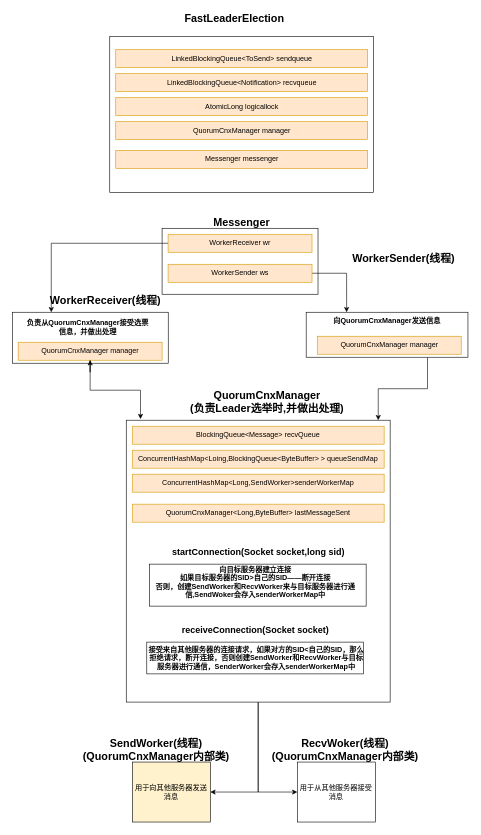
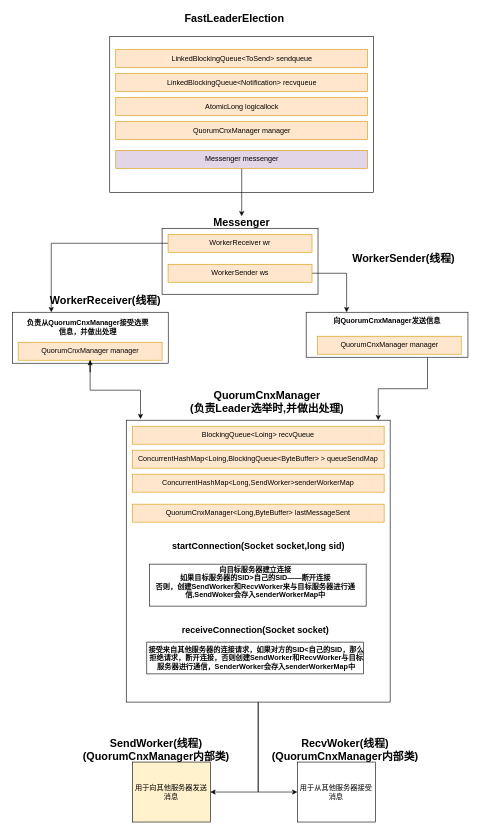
  <mxCell id="0" />
  <mxCell id="1" parent="0" />
  <mxCell id="2" style="edgeStyle=orthogonalEdgeStyle;rounded=0;orthogonalLoop=1;jettySize=auto;html=1;exitX=0.5;exitY=1;exitDx=0;exitDy=0;entryX=1;entryY=0.5;entryDx=0;entryDy=0;" parent="1" source="4" target="18" edge="1"><mxGeometry relative="1" as="geometry" /></mxCell>
  <mxCell id="3" style="edgeStyle=orthogonalEdgeStyle;rounded=0;orthogonalLoop=1;jettySize=auto;html=1;exitX=0.5;exitY=1;exitDx=0;exitDy=0;entryX=0;entryY=0.5;entryDx=0;entryDy=0;" parent="1" source="4" target="20" edge="1"><mxGeometry relative="1" as="geometry" /></mxCell>
  <mxCell id="4" value="" style="rounded=0;whiteSpace=wrap;html=1;" parent="1" vertex="1"><mxGeometry x="210" y="700" width="440" height="470" as="geometry" /></mxCell>
  <mxCell id="5" value="&lt;b&gt;&lt;font style=&quot;font-size: 18px&quot;&gt;QuorumCnxManager&lt;br&gt;(负责Leader选举时,并做出处理)&lt;br&gt;&lt;/font&gt;&lt;/b&gt;" style="text;html=1;strokeColor=none;fillColor=none;align=center;verticalAlign=middle;whiteSpace=wrap;rounded=0;" parent="1" vertex="1"><mxGeometry x="220" y="660" width="450" height="20" as="geometry" /></mxCell>
- <mxCell id="6" value="BlockingQueue&amp;lt;Message&amp;gt; recvQueue" style="rounded=0;whiteSpace=wrap;html=1;fillColor=#ffe6cc;strokeColor=#d79b00;" parent="1" vertex="1"><mxGeometry x="220" y="710" width="420" height="30" as="geometry" /></mxCell>
+ <mxCell id="6" value="BlockingQueue&amp;lt;Loing&amp;gt; recvQueue" style="rounded=0;whiteSpace=wrap;html=1;fillColor=#ffe6cc;strokeColor=#d79b00;" parent="1" vertex="1"><mxGeometry x="220" y="710" width="420" height="30" as="geometry" /></mxCell>
  <mxCell id="7" style="edgeStyle=orthogonalEdgeStyle;rounded=0;orthogonalLoop=1;jettySize=auto;html=1;exitX=0.5;exitY=1;exitDx=0;exitDy=0;" parent="1" source="6" target="6" edge="1"><mxGeometry relative="1" as="geometry" /></mxCell>
  <mxCell id="8" value="ConcurrentHashMap&amp;lt;Loing,BlockingQueue&amp;lt;ByteBuffer&amp;gt; &amp;gt; queueSendMap" style="rounded=0;whiteSpace=wrap;html=1;fillColor=#ffe6cc;strokeColor=#d79b00;" parent="1" vertex="1"><mxGeometry x="220" y="750" width="420" height="30" as="geometry" /></mxCell>
  <mxCell id="9" value="ConcurrentHashMap&amp;lt;Long,SendWorker&amp;gt;senderWorkerMap" style="rounded=0;whiteSpace=wrap;html=1;fillColor=#ffe6cc;strokeColor=#d79b00;" parent="1" vertex="1"><mxGeometry x="220" y="790" width="420" height="30" as="geometry" /></mxCell>
  <mxCell id="10" value="QuorumCnxManager&amp;lt;Long,ByteBuffer&amp;gt; lastMessageSent" style="rounded=0;whiteSpace=wrap;html=1;fillColor=#ffe6cc;strokeColor=#d79b00;" parent="1" vertex="1"><mxGeometry x="220" y="840" width="420" height="30" as="geometry" /></mxCell>
  <mxCell id="11" value="" style="rounded=0;whiteSpace=wrap;html=1;" parent="1" vertex="1"><mxGeometry x="182.5" y="60" width="440" height="260" as="geometry" /></mxCell>
  <mxCell id="12" value="&lt;b&gt;&lt;font style=&quot;font-size: 18px&quot;&gt;FastLeaderElection&lt;/font&gt;&lt;/b&gt;" style="text;html=1;strokeColor=none;fillColor=none;align=center;verticalAlign=middle;whiteSpace=wrap;rounded=0;" parent="1" vertex="1"><mxGeometry x="282.5" y="20" width="215" height="20" as="geometry" /></mxCell>
  <mxCell id="13" value="LinkedBlockingQueue&amp;lt;ToSend&amp;gt; sendqueue" style="rounded=0;whiteSpace=wrap;html=1;fillColor=#ffe6cc;strokeColor=#d79b00;" parent="1" vertex="1"><mxGeometry x="192.5" y="82" width="420" height="30" as="geometry" /></mxCell>
  <mxCell id="14" style="edgeStyle=orthogonalEdgeStyle;rounded=0;orthogonalLoop=1;jettySize=auto;html=1;exitX=0.5;exitY=1;exitDx=0;exitDy=0;" parent="1" source="13" target="13" edge="1"><mxGeometry relative="1" as="geometry" /></mxCell>
  <mxCell id="15" value="LinkedBlockingQueue&amp;lt;Notification&amp;gt; recvqueue" style="rounded=0;whiteSpace=wrap;html=1;fillColor=#ffe6cc;strokeColor=#d79b00;" parent="1" vertex="1"><mxGeometry x="192.5" y="122" width="420" height="30" as="geometry" /></mxCell>
  <mxCell id="16" value="AtomicLong logicallock" style="rounded=0;whiteSpace=wrap;html=1;fillColor=#ffe6cc;strokeColor=#d79b00;" parent="1" vertex="1"><mxGeometry x="192.5" y="162" width="420" height="30" as="geometry" /></mxCell>
  <mxCell id="17" value="QuorumCnxManager manager" style="rounded=0;whiteSpace=wrap;html=1;fillColor=#ffe6cc;strokeColor=#d79b00;" parent="1" vertex="1"><mxGeometry x="192.5" y="202" width="420" height="30" as="geometry" /></mxCell>
  <mxCell id="18" value="用于向其他服务器发送消息" style="rounded=0;whiteSpace=wrap;html=1;fillColor=#fff2cc;" parent="1" vertex="1"><mxGeometry x="220.25" y="1270" width="130" height="100" as="geometry" /></mxCell>
  <mxCell id="19" value="&lt;b&gt;&lt;font style=&quot;font-size: 18px&quot;&gt;SendWorker(线程)&lt;br&gt;(QuorumCnxManager内部类)&lt;br&gt;&lt;/font&gt;&lt;/b&gt;" style="text;html=1;strokeColor=none;fillColor=none;align=center;verticalAlign=middle;whiteSpace=wrap;rounded=0;" parent="1" vertex="1"><mxGeometry x="110.25" y="1240" width="300" height="20" as="geometry" /></mxCell>
  <mxCell id="20" value="用于从其他服务器接受消息" style="rounded=0;whiteSpace=wrap;html=1;" parent="1" vertex="1"><mxGeometry x="495.25" y="1270" width="130" height="100" as="geometry" /></mxCell>
  <mxCell id="21" value="&lt;b&gt;&lt;font style=&quot;font-size: 18px&quot;&gt;RecvWoker(线程)&lt;br&gt;(QuorumCnxManager内部类)&lt;br&gt;&lt;/font&gt;&lt;/b&gt;" style="text;html=1;strokeColor=none;fillColor=none;align=center;verticalAlign=middle;whiteSpace=wrap;rounded=0;" parent="1" vertex="1"><mxGeometry x="425.25" y="1240" width="300" height="20" as="geometry" /></mxCell>
- <mxCell id="23" value="Messenger messenger" style="rounded=0;whiteSpace=wrap;html=1;fillColor=#ffe6cc;strokeColor=#d79b00;" parent="1" vertex="1"><mxGeometry x="192.5" y="250" width="420" height="30" as="geometry" /></mxCell>
+ <mxCell id="22" style="edgeStyle=orthogonalEdgeStyle;rounded=0;orthogonalLoop=1;jettySize=auto;html=1;exitX=0.5;exitY=1;exitDx=0;exitDy=0;" parent="1" source="23" target="25" edge="1"><mxGeometry relative="1" as="geometry" /></mxCell>
+ <mxCell id="23" value="Messenger messenger" style="rounded=0;whiteSpace=wrap;html=1;fillColor=#e1d5e7;strokeColor=#d79b00;" parent="1" vertex="1"><mxGeometry x="192.5" y="250" width="420" height="30" as="geometry" /></mxCell>
  <mxCell id="24" value="" style="rounded=0;whiteSpace=wrap;html=1;" parent="1" vertex="1"><mxGeometry x="269.75" y="380" width="260" height="110" as="geometry" /></mxCell>
  <mxCell id="25" value="&lt;b&gt;&lt;font style=&quot;font-size: 18px&quot;&gt;Messenger&lt;/font&gt;&lt;/b&gt;" style="text;html=1;strokeColor=none;fillColor=none;align=center;verticalAlign=middle;whiteSpace=wrap;rounded=0;" parent="1" vertex="1"><mxGeometry x="295" y="360" width="215" height="20" as="geometry" /></mxCell>
  <mxCell id="26" style="edgeStyle=orthogonalEdgeStyle;rounded=0;orthogonalLoop=1;jettySize=auto;html=1;exitX=0;exitY=0.5;exitDx=0;exitDy=0;entryX=0.25;entryY=0;entryDx=0;entryDy=0;" parent="1" source="27" target="31" edge="1"><mxGeometry relative="1" as="geometry" /></mxCell>
  <mxCell id="27" value="WorkerReceiver wr" style="rounded=0;whiteSpace=wrap;html=1;fillColor=#ffe6cc;strokeColor=#d79b00;" parent="1" vertex="1"><mxGeometry x="279.75" y="390" width="240" height="30" as="geometry" /></mxCell>
  <mxCell id="28" style="edgeStyle=orthogonalEdgeStyle;rounded=0;orthogonalLoop=1;jettySize=auto;html=1;exitX=0.5;exitY=1;exitDx=0;exitDy=0;" parent="1" source="27" target="27" edge="1"><mxGeometry relative="1" as="geometry" /></mxCell>
  <mxCell id="29" style="edgeStyle=orthogonalEdgeStyle;rounded=0;orthogonalLoop=1;jettySize=auto;html=1;exitX=1;exitY=0.5;exitDx=0;exitDy=0;entryX=0.25;entryY=0;entryDx=0;entryDy=0;" parent="1" source="30" target="37" edge="1"><mxGeometry relative="1" as="geometry" /></mxCell>
  <mxCell id="30" value="WorkerSender ws" style="rounded=0;whiteSpace=wrap;html=1;fillColor=#ffe6cc;strokeColor=#d79b00;" parent="1" vertex="1"><mxGeometry x="279.75" y="440" width="240" height="30" as="geometry" /></mxCell>
  <mxCell id="31" value="" style="rounded=0;whiteSpace=wrap;html=1;" parent="1" vertex="1"><mxGeometry x="20" y="520" width="260" height="85" as="geometry" /></mxCell>
  <mxCell id="32" value="&lt;b&gt;&lt;font style=&quot;font-size: 18px&quot;&gt;WorkerReceiver(线程)&lt;/font&gt;&lt;/b&gt;" style="text;html=1;strokeColor=none;fillColor=none;align=center;verticalAlign=middle;whiteSpace=wrap;rounded=0;" parent="1" vertex="1"><mxGeometry x="67.5" y="490" width="215" height="20" as="geometry" /></mxCell>
  <mxCell id="33" style="edgeStyle=orthogonalEdgeStyle;rounded=0;orthogonalLoop=1;jettySize=auto;html=1;exitX=0.5;exitY=1;exitDx=0;exitDy=0;entryX=0.054;entryY=-0.004;entryDx=0;entryDy=0;entryPerimeter=0;" parent="1" source="34" target="4" edge="1"><mxGeometry relative="1" as="geometry" /></mxCell>
  <mxCell id="34" value="QuorumCnxManager manager" style="rounded=0;whiteSpace=wrap;html=1;fillColor=#ffe6cc;strokeColor=#d79b00;" parent="1" vertex="1"><mxGeometry x="29.75" y="570" width="240" height="30" as="geometry" /></mxCell>
  <mxCell id="35" style="edgeStyle=orthogonalEdgeStyle;rounded=0;orthogonalLoop=1;jettySize=auto;html=1;exitX=0.5;exitY=1;exitDx=0;exitDy=0;" parent="1" source="34" target="34" edge="1"><mxGeometry relative="1" as="geometry" /></mxCell>
  <mxCell id="36" style="edgeStyle=orthogonalEdgeStyle;rounded=0;orthogonalLoop=1;jettySize=auto;html=1;exitX=0.75;exitY=1;exitDx=0;exitDy=0;entryX=0.955;entryY=0;entryDx=0;entryDy=0;entryPerimeter=0;" parent="1" source="37" target="4" edge="1"><mxGeometry relative="1" as="geometry" /></mxCell>
  <mxCell id="37" value="" style="rounded=0;whiteSpace=wrap;html=1;" parent="1" vertex="1"><mxGeometry x="510" y="520" width="269.75" height="75" as="geometry" /></mxCell>
  <mxCell id="38" value="&lt;b&gt;&lt;font style=&quot;font-size: 18px&quot;&gt;WorkerSender(线程)&lt;/font&gt;&lt;/b&gt;" style="text;html=1;strokeColor=none;fillColor=none;align=center;verticalAlign=middle;whiteSpace=wrap;rounded=0;" parent="1" vertex="1"><mxGeometry x="564.75" y="420" width="215" height="20" as="geometry" /></mxCell>
  <mxCell id="39" value="QuorumCnxManager manager" style="rounded=0;whiteSpace=wrap;html=1;fillColor=#ffe6cc;strokeColor=#d79b00;" parent="1" vertex="1"><mxGeometry x="528.5" y="560" width="240" height="30" as="geometry" /></mxCell>
  <mxCell id="40" style="edgeStyle=orthogonalEdgeStyle;rounded=0;orthogonalLoop=1;jettySize=auto;html=1;exitX=0.5;exitY=1;exitDx=0;exitDy=0;" parent="1" source="39" target="39" edge="1"><mxGeometry relative="1" as="geometry" /></mxCell>
  <mxCell id="41" value="" style="rounded=0;whiteSpace=wrap;html=1;" parent="1" vertex="1"><mxGeometry x="249" y="940" width="361" height="70" as="geometry" /></mxCell>
- <mxCell id="42" value="&lt;font style=&quot;font-size: 15px&quot;&gt;&lt;b&gt;startConnection(Socket socket,long sid)&lt;/b&gt;&lt;/font&gt;" style="text;html=1;strokeColor=none;fillColor=none;align=center;verticalAlign=middle;whiteSpace=wrap;rounded=0;" parent="1" vertex="1"><mxGeometry x="257.5" y="900" width="345" height="40" as="geometry" /></mxCell>
+ <mxCell id="42" value="&lt;font style=&quot;font-size: 15px&quot;&gt;&lt;b&gt;startConnection(Socket socket,long sid)&lt;/b&gt;&lt;/font&gt;" style="text;html=1;strokeColor=none;fillColor=none;align=center;verticalAlign=middle;whiteSpace=wrap;rounded=0;" parent="1" vertex="1"><mxGeometry x="257.5" y="890" width="345" height="40" as="geometry" /></mxCell>
  <mxCell id="43" value="" style="rounded=0;whiteSpace=wrap;html=1;" parent="1" vertex="1"><mxGeometry x="244.25" y="1070" width="361" height="53" as="geometry" /></mxCell>
  <mxCell id="44" value="&lt;font style=&quot;font-size: 15px&quot;&gt;&lt;b&gt;receiveConnection(Socket socket)&lt;/b&gt;&lt;/font&gt;" style="text;html=1;strokeColor=none;fillColor=none;align=center;verticalAlign=middle;whiteSpace=wrap;rounded=0;" parent="1" vertex="1"><mxGeometry x="252.75" y="1030" width="345" height="40" as="geometry" /></mxCell>
  <mxCell id="45" value="&lt;b&gt;向目标服务器建立连接&lt;br&gt;如果目标服务器的SID&amp;gt;自己的SID——断开连接&lt;br&gt;否则，创建SendWorker和RecvWorker来与目标服务器进行通信,SendWoker会存入senderWorkerMap中&lt;/b&gt;" style="text;html=1;strokeColor=none;fillColor=none;align=center;verticalAlign=middle;whiteSpace=wrap;rounded=0;" parent="1" vertex="1"><mxGeometry x="238.5" y="960" width="372.5" height="20" as="geometry" /></mxCell>
  <mxCell id="46" value="&lt;b&gt;接受来自其他服务器的连接请求，如果对方的SID&amp;lt;自己的SID，那么拒绝请求，断开连接，否则创建SendWorker和RecvWorker与目标服务器进行通信，SenderWorker会存入senderWorkerMap中&lt;br&gt;&lt;/b&gt;" style="text;html=1;strokeColor=none;fillColor=none;align=center;verticalAlign=middle;whiteSpace=wrap;rounded=0;" parent="1" vertex="1"><mxGeometry x="244.25" y="1083.25" width="365.75" height="26.75" as="geometry" /></mxCell>
  <mxCell id="47" value="&lt;b&gt;负责从QuorumCnxManager接受选票信息，并做出处理&lt;/b&gt;" style="text;html=1;strokeColor=none;fillColor=none;align=center;verticalAlign=middle;whiteSpace=wrap;rounded=0;" vertex="1" parent="1"><mxGeometry x="39.25" y="530" width="213.5" height="30" as="geometry" /></mxCell>
  <mxCell id="48" value="&lt;b&gt;向QuorumCnxManager发送信息&lt;/b&gt;" style="text;html=1;strokeColor=none;fillColor=none;align=center;verticalAlign=middle;whiteSpace=wrap;rounded=0;" vertex="1" parent="1"><mxGeometry x="538.13" y="520" width="213.5" height="30" as="geometry" /></mxCell>
